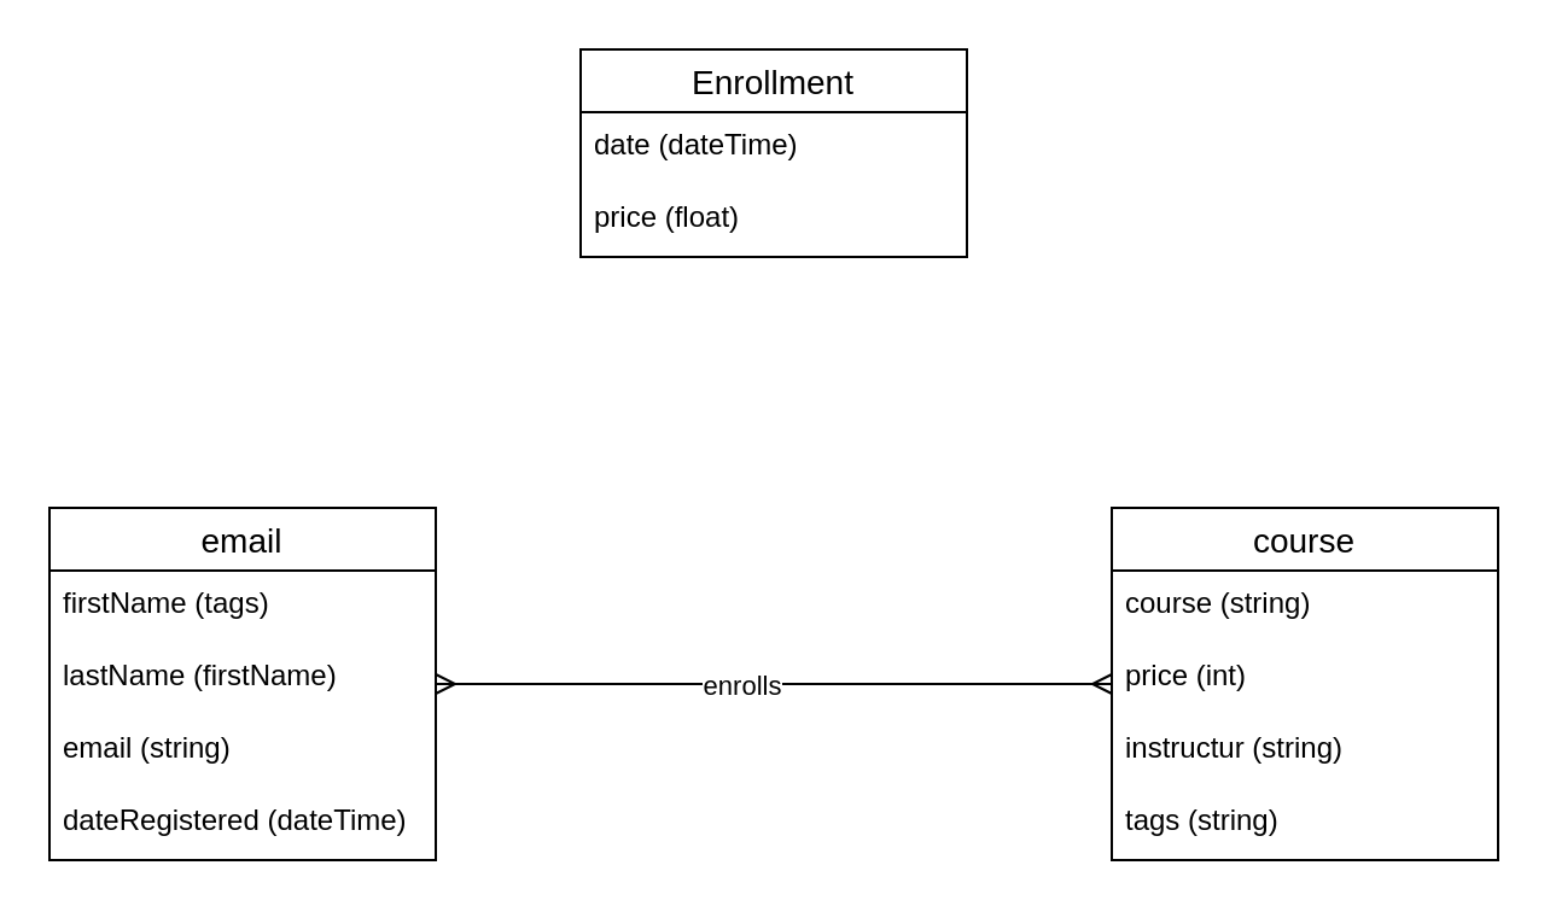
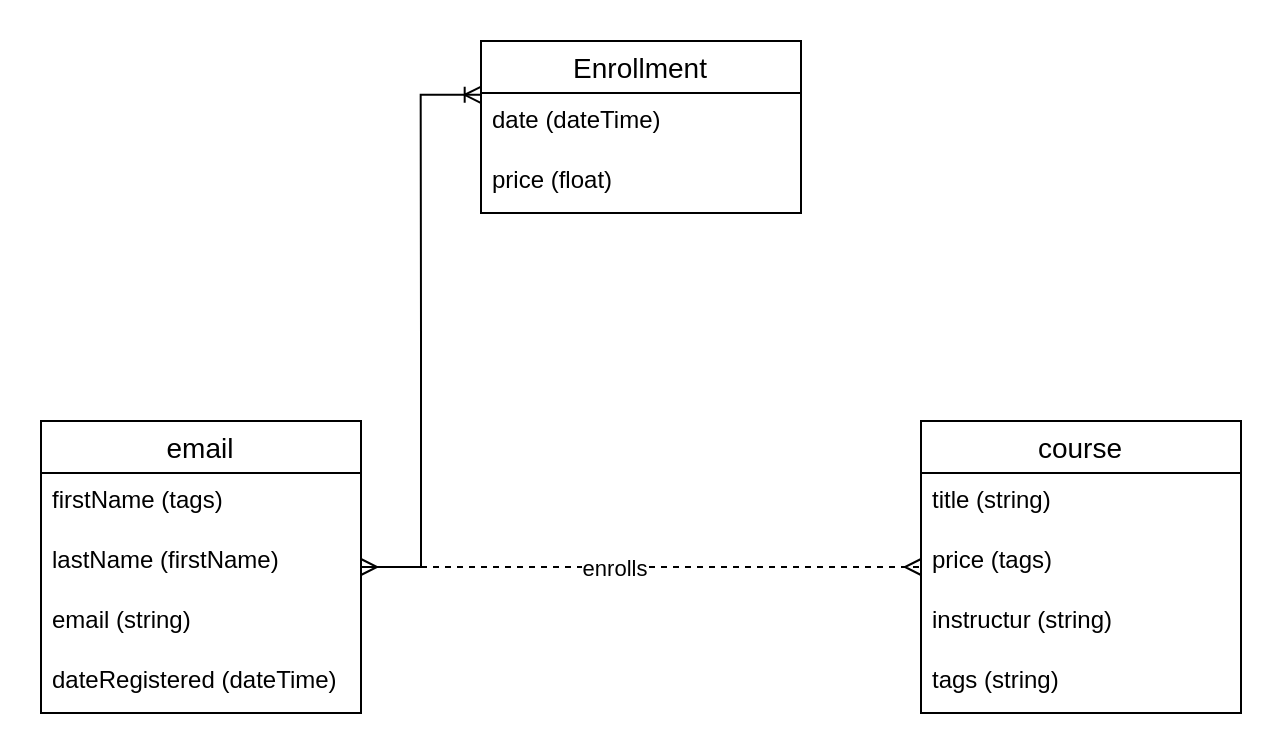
  <mxCell id="0" />
  <mxCell id="1" parent="0" />
- <mxCell id="2" value="" style="edgeStyle=entityRelationEdgeStyle;fontSize=12;html=1;endArrow=ERmany;startArrow=ERmany;rounded=0;" edge="1" parent="1" source="4" target="9"><mxGeometry width="100" height="100" relative="1" as="geometry"><mxPoint x="200" y="275.396" as="sourcePoint" /><mxPoint x="500.96" y="220.602" as="targetPoint" /><Array as="points"><mxPoint x="449.68" y="274.98" /></Array></mxGeometry></mxCell>
+ <mxCell id="2" value="" style="edgeStyle=entityRelationEdgeStyle;fontSize=12;html=1;endArrow=ERmany;startArrow=ERmany;rounded=0;dashed=1;" edge="1" parent="1" source="4" target="9"><mxGeometry width="100" height="100" relative="1" as="geometry"><mxPoint x="200" y="275.396" as="sourcePoint" /><mxPoint x="500.96" y="220.602" as="targetPoint" /><Array as="points"><mxPoint x="449.68" y="274.98" /></Array></mxGeometry></mxCell>
  <mxCell id="3" value="enrolls" style="edgeLabel;html=1;align=center;verticalAlign=middle;resizable=0;points=[];" vertex="1" connectable="0" parent="2"><mxGeometry x="-0.215" y="-1" relative="1" as="geometry"><mxPoint x="16" y="-1" as="offset" /></mxGeometry></mxCell>
  <mxCell id="4" value="email" style="swimlane;fontStyle=0;childLayout=stackLayout;horizontal=1;startSize=26;horizontalStack=0;resizeParent=1;resizeParentMax=0;resizeLast=0;collapsible=1;marginBottom=0;align=center;fontSize=14;" vertex="1" parent="1"><mxGeometry x="20" y="210" width="160" height="146" as="geometry" /></mxCell>
  <mxCell id="5" value="firstName (tags)" style="text;strokeColor=none;fillColor=none;spacingLeft=4;spacingRight=4;overflow=hidden;rotatable=0;points=[[0,0.5],[1,0.5]];portConstraint=eastwest;fontSize=12;whiteSpace=wrap;html=1;" vertex="1" parent="4"><mxGeometry y="26" width="160" height="30" as="geometry" /></mxCell>
  <mxCell id="6" value="lastName (firstName)" style="text;strokeColor=none;fillColor=none;spacingLeft=4;spacingRight=4;overflow=hidden;rotatable=0;points=[[0,0.5],[1,0.5]];portConstraint=eastwest;fontSize=12;whiteSpace=wrap;html=1;" vertex="1" parent="4"><mxGeometry y="56" width="160" height="30" as="geometry" /></mxCell>
  <mxCell id="7" value="email (string)" style="text;strokeColor=none;fillColor=none;spacingLeft=4;spacingRight=4;overflow=hidden;rotatable=0;points=[[0,0.5],[1,0.5]];portConstraint=eastwest;fontSize=12;whiteSpace=wrap;html=1;" vertex="1" parent="4"><mxGeometry y="86" width="160" height="30" as="geometry" /></mxCell>
  <mxCell id="8" value="dateRegistered (dateTime)" style="text;strokeColor=none;fillColor=none;spacingLeft=4;spacingRight=4;overflow=hidden;rotatable=0;points=[[0,0.5],[1,0.5]];portConstraint=eastwest;fontSize=12;whiteSpace=wrap;html=1;" vertex="1" parent="4"><mxGeometry y="116" width="160" height="30" as="geometry" /></mxCell>
  <mxCell id="9" value="course" style="swimlane;fontStyle=0;childLayout=stackLayout;horizontal=1;startSize=26;horizontalStack=0;resizeParent=1;resizeParentMax=0;resizeLast=0;collapsible=1;marginBottom=0;align=center;fontSize=14;" vertex="1" parent="1"><mxGeometry x="460" y="210" width="160" height="146" as="geometry" /></mxCell>
- <mxCell id="10" value="course (string)" style="text;strokeColor=none;fillColor=none;spacingLeft=4;spacingRight=4;overflow=hidden;rotatable=0;points=[[0,0.5],[1,0.5]];portConstraint=eastwest;fontSize=12;whiteSpace=wrap;html=1;" vertex="1" parent="9"><mxGeometry y="26" width="160" height="30" as="geometry" /></mxCell>
- <mxCell id="11" value="price (int)" style="text;strokeColor=none;fillColor=none;spacingLeft=4;spacingRight=4;overflow=hidden;rotatable=0;points=[[0,0.5],[1,0.5]];portConstraint=eastwest;fontSize=12;whiteSpace=wrap;html=1;" vertex="1" parent="9"><mxGeometry y="56" width="160" height="30" as="geometry" /></mxCell>
+ <mxCell id="10" value="title (string)" style="text;strokeColor=none;fillColor=none;spacingLeft=4;spacingRight=4;overflow=hidden;rotatable=0;points=[[0,0.5],[1,0.5]];portConstraint=eastwest;fontSize=12;whiteSpace=wrap;html=1;" vertex="1" parent="9"><mxGeometry y="26" width="160" height="30" as="geometry" /></mxCell>
+ <mxCell id="11" value="price (tags)" style="text;strokeColor=none;fillColor=none;spacingLeft=4;spacingRight=4;overflow=hidden;rotatable=0;points=[[0,0.5],[1,0.5]];portConstraint=eastwest;fontSize=12;whiteSpace=wrap;html=1;" vertex="1" parent="9"><mxGeometry y="56" width="160" height="30" as="geometry" /></mxCell>
  <mxCell id="12" value="instructur (string)" style="text;strokeColor=none;fillColor=none;spacingLeft=4;spacingRight=4;overflow=hidden;rotatable=0;points=[[0,0.5],[1,0.5]];portConstraint=eastwest;fontSize=12;whiteSpace=wrap;html=1;" vertex="1" parent="9"><mxGeometry y="86" width="160" height="30" as="geometry" /></mxCell>
  <mxCell id="13" value="tags (string)" style="text;strokeColor=none;fillColor=none;spacingLeft=4;spacingRight=4;overflow=hidden;rotatable=0;points=[[0,0.5],[1,0.5]];portConstraint=eastwest;fontSize=12;whiteSpace=wrap;html=1;" vertex="1" parent="9"><mxGeometry y="116" width="160" height="30" as="geometry" /></mxCell>
  <mxCell id="14" value="Enrollment" style="swimlane;fontStyle=0;childLayout=stackLayout;horizontal=1;startSize=26;horizontalStack=0;resizeParent=1;resizeParentMax=0;resizeLast=0;collapsible=1;marginBottom=0;align=center;fontSize=14;" vertex="1" parent="1"><mxGeometry x="240" y="20" width="160" height="86" as="geometry" /></mxCell>
  <mxCell id="15" value="date (dateTime)" style="text;strokeColor=none;fillColor=none;spacingLeft=4;spacingRight=4;overflow=hidden;rotatable=0;points=[[0,0.5],[1,0.5]];portConstraint=eastwest;fontSize=12;whiteSpace=wrap;html=1;" vertex="1" parent="14"><mxGeometry y="26" width="160" height="30" as="geometry" /></mxCell>
  <mxCell id="16" value="price (float)" style="text;strokeColor=none;fillColor=none;spacingLeft=4;spacingRight=4;overflow=hidden;rotatable=0;points=[[0,0.5],[1,0.5]];portConstraint=eastwest;fontSize=12;whiteSpace=wrap;html=1;" vertex="1" parent="14"><mxGeometry y="56" width="160" height="30" as="geometry" /></mxCell>
+ <mxCell id="17" value="" style="edgeStyle=entityRelationEdgeStyle;fontSize=12;html=1;endArrow=ERoneToMany;rounded=0;entryX=-0.001;entryY=0.313;entryDx=0;entryDy=0;entryPerimeter=0;" edge="1" parent="1" source="4" target="14"><mxGeometry width="100" height="100" relative="1" as="geometry"><mxPoint x="50" y="302.61" as="sourcePoint" /><mxPoint x="172" y="40.002" as="targetPoint" /></mxGeometry></mxCell>
